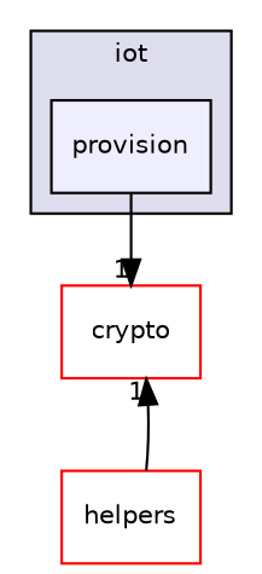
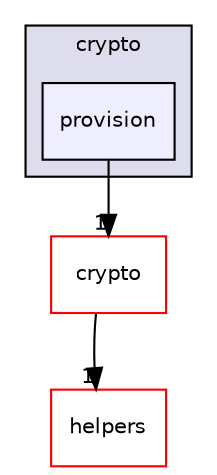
  digraph {
    compound=true
    node [fillcolor=white fontname=Helvetica fontsize=10 shape=box style=filled color=red]
    edge [headlabel=1 labeldistance=1.5 labelfontname=Helvetica labelfontsize=10]
    n1 [fillcolor="#eeeeff" label=provision pencolor=black color=""]
    n2 [label=crypto]
    n3 [label=helpers]
    subgraph cluster_1 {
      bgcolor="#ddddee"
      fontname=Helvetica
      fontsize=10
-     label=iot
+     label=crypto
      pencolor=black
      n1
    }
    n1 -> n2
-   n3 -> n2
+   n2 -> n3
  }
